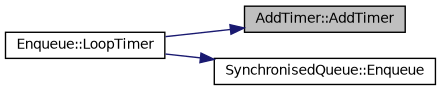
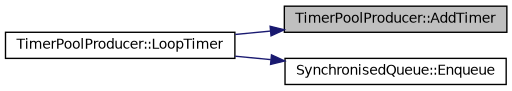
  digraph {
    rankdir=LR
    node [color=black fillcolor=white fontname=Helvetica fontsize=10 shape=record style=filled]
    edge [color=midnightblue fontname=Helvetica fontsize=10 labelfontname=Helvetica labelfontsize=10 style=solid]
-   n1 [fillcolor=grey75 fontcolor=black height=0.2 label="AddTimer::AddTimer" width=0.4]
-   n2 [height=0.2 label="Enqueue::LoopTimer" width=0.4]
+   n1 [fillcolor=grey75 fontcolor=black height=0.2 label="TimerPoolProducer::AddTimer" width=0.4]
+   n2 [height=0.2 label="TimerPoolProducer::LoopTimer" width=0.4]
    n3 [height=0.2 label="SynchronisedQueue::Enqueue" width=0.4]
    n2 -> n1
    n2 -> n3
  }
